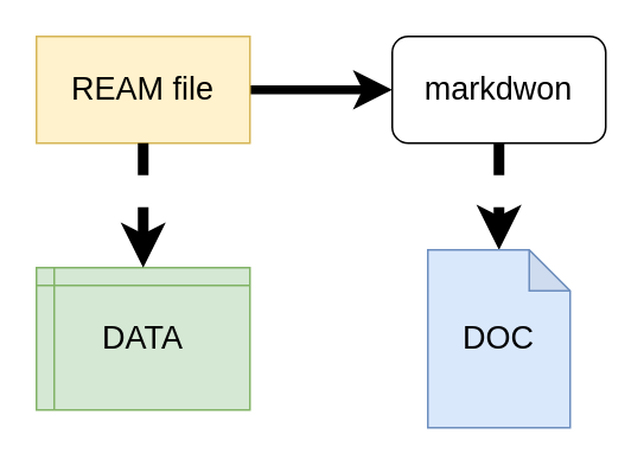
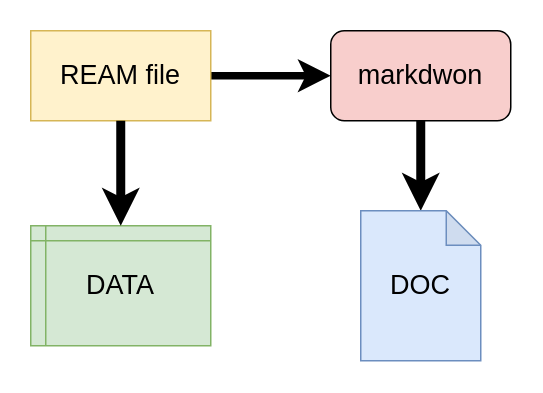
  <mxCell id="0" />
  <mxCell id="1" parent="0" />
  <mxCell id="2" style="edgeStyle=orthogonalEdgeStyle;rounded=0;orthogonalLoop=1;jettySize=auto;html=1;strokeWidth=5;" parent="1" source="3" target="5" edge="1"><mxGeometry relative="1" as="geometry" /></mxCell>
  <mxCell id="3" value="&lt;font style=&quot;font-size: 18px&quot;&gt;REAM file&lt;/font&gt;" style="whiteSpace=wrap;html=1;fillColor=#fff2cc;strokeColor=#d6b656;rounded=0;" parent="1" vertex="1"><mxGeometry x="20" y="20" width="120" height="60" as="geometry" /></mxCell>
- <mxCell id="4" style="edgeStyle=orthogonalEdgeStyle;rounded=0;orthogonalLoop=1;jettySize=auto;html=1;strokeWidth=6;dashed=1;" parent="1" source="5" target="7" edge="1"><mxGeometry relative="1" as="geometry"><mxPoint x="-140" y="190" as="targetPoint" /></mxGeometry></mxCell>
- <mxCell id="5" value="&lt;font style=&quot;font-size: 18px&quot;&gt;markdwon&lt;/font&gt;" style="rounded=1;whiteSpace=wrap;html=1;" parent="1" vertex="1"><mxGeometry x="220" y="20" width="120" height="60" as="geometry" /></mxCell>
+ <mxCell id="4" style="edgeStyle=orthogonalEdgeStyle;rounded=0;orthogonalLoop=1;jettySize=auto;html=1;strokeWidth=6;" parent="1" source="5" target="7" edge="1"><mxGeometry relative="1" as="geometry"><mxPoint x="-140" y="190" as="targetPoint" /></mxGeometry></mxCell>
+ <mxCell id="5" value="&lt;font style=&quot;font-size: 18px&quot;&gt;markdwon&lt;/font&gt;" style="rounded=1;whiteSpace=wrap;html=1;fillColor=#f8cecc;" parent="1" vertex="1"><mxGeometry x="220" y="20" width="120" height="60" as="geometry" /></mxCell>
  <mxCell id="6" value="&lt;font style=&quot;font-size: 18px&quot;&gt;DATA&lt;/font&gt;" style="shape=internalStorage;whiteSpace=wrap;html=1;backgroundOutline=1;dx=10;dy=10;fillColor=#d5e8d4;strokeColor=#82b366;" parent="1" vertex="1"><mxGeometry x="20" y="150" width="120" height="80" as="geometry" /></mxCell>
  <mxCell id="7" value="&lt;font style=&quot;font-size: 18px&quot;&gt;DOC&lt;/font&gt;" style="shape=note;whiteSpace=wrap;html=1;backgroundOutline=1;darkOpacity=0.05;size=23;fillColor=#dae8fc;strokeColor=#6c8ebf;" parent="1" vertex="1"><mxGeometry x="240" y="140" width="80" height="100" as="geometry" /></mxCell>
- <mxCell id="8" style="edgeStyle=orthogonalEdgeStyle;rounded=0;orthogonalLoop=1;jettySize=auto;html=1;strokeWidth=6;exitX=0.5;exitY=1;exitDx=0;exitDy=0;entryX=0.5;entryY=0;entryDx=0;entryDy=0;dashed=1;" edge="1" parent="1" source="3" target="6"><mxGeometry relative="1" as="geometry"><mxPoint x="-130" y="160" as="targetPoint" /><mxPoint x="-130" y="90" as="sourcePoint" /></mxGeometry></mxCell>
+ <mxCell id="8" style="edgeStyle=orthogonalEdgeStyle;rounded=0;orthogonalLoop=1;jettySize=auto;html=1;strokeWidth=6;exitX=0.5;exitY=1;exitDx=0;exitDy=0;entryX=0.5;entryY=0;entryDx=0;entryDy=0;" edge="1" parent="1" source="3" target="6"><mxGeometry relative="1" as="geometry"><mxPoint x="-130" y="160" as="targetPoint" /><mxPoint x="-130" y="90" as="sourcePoint" /></mxGeometry></mxCell>
